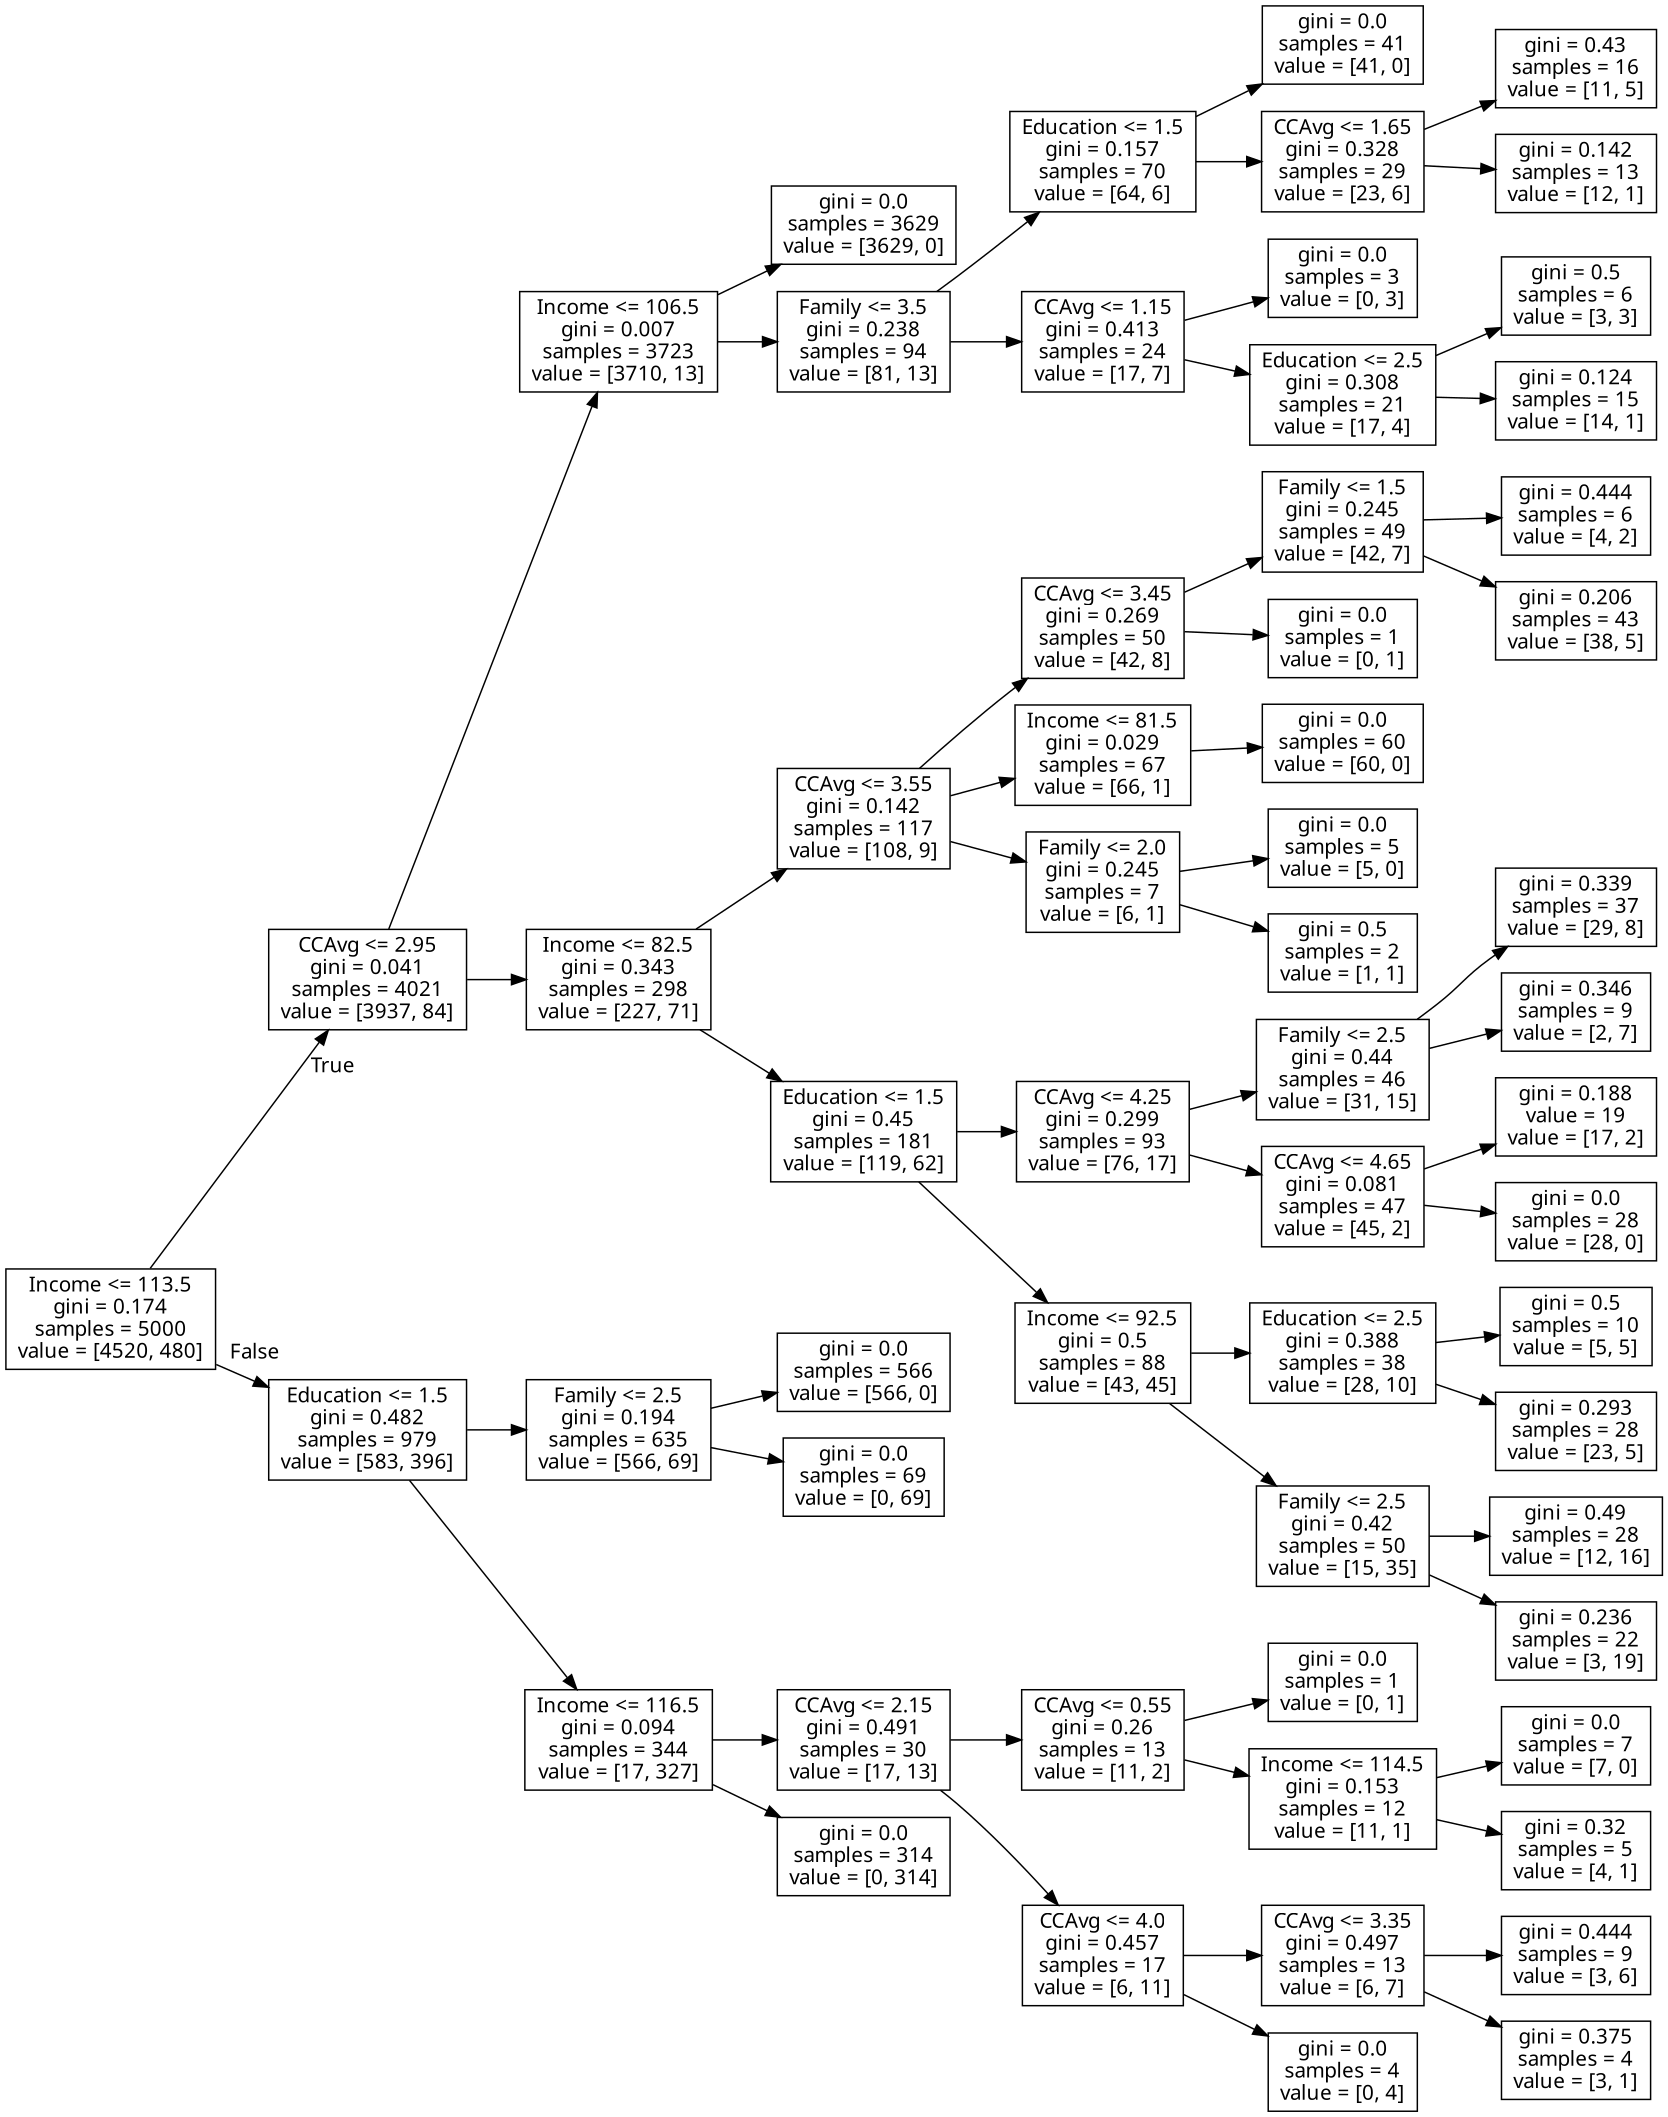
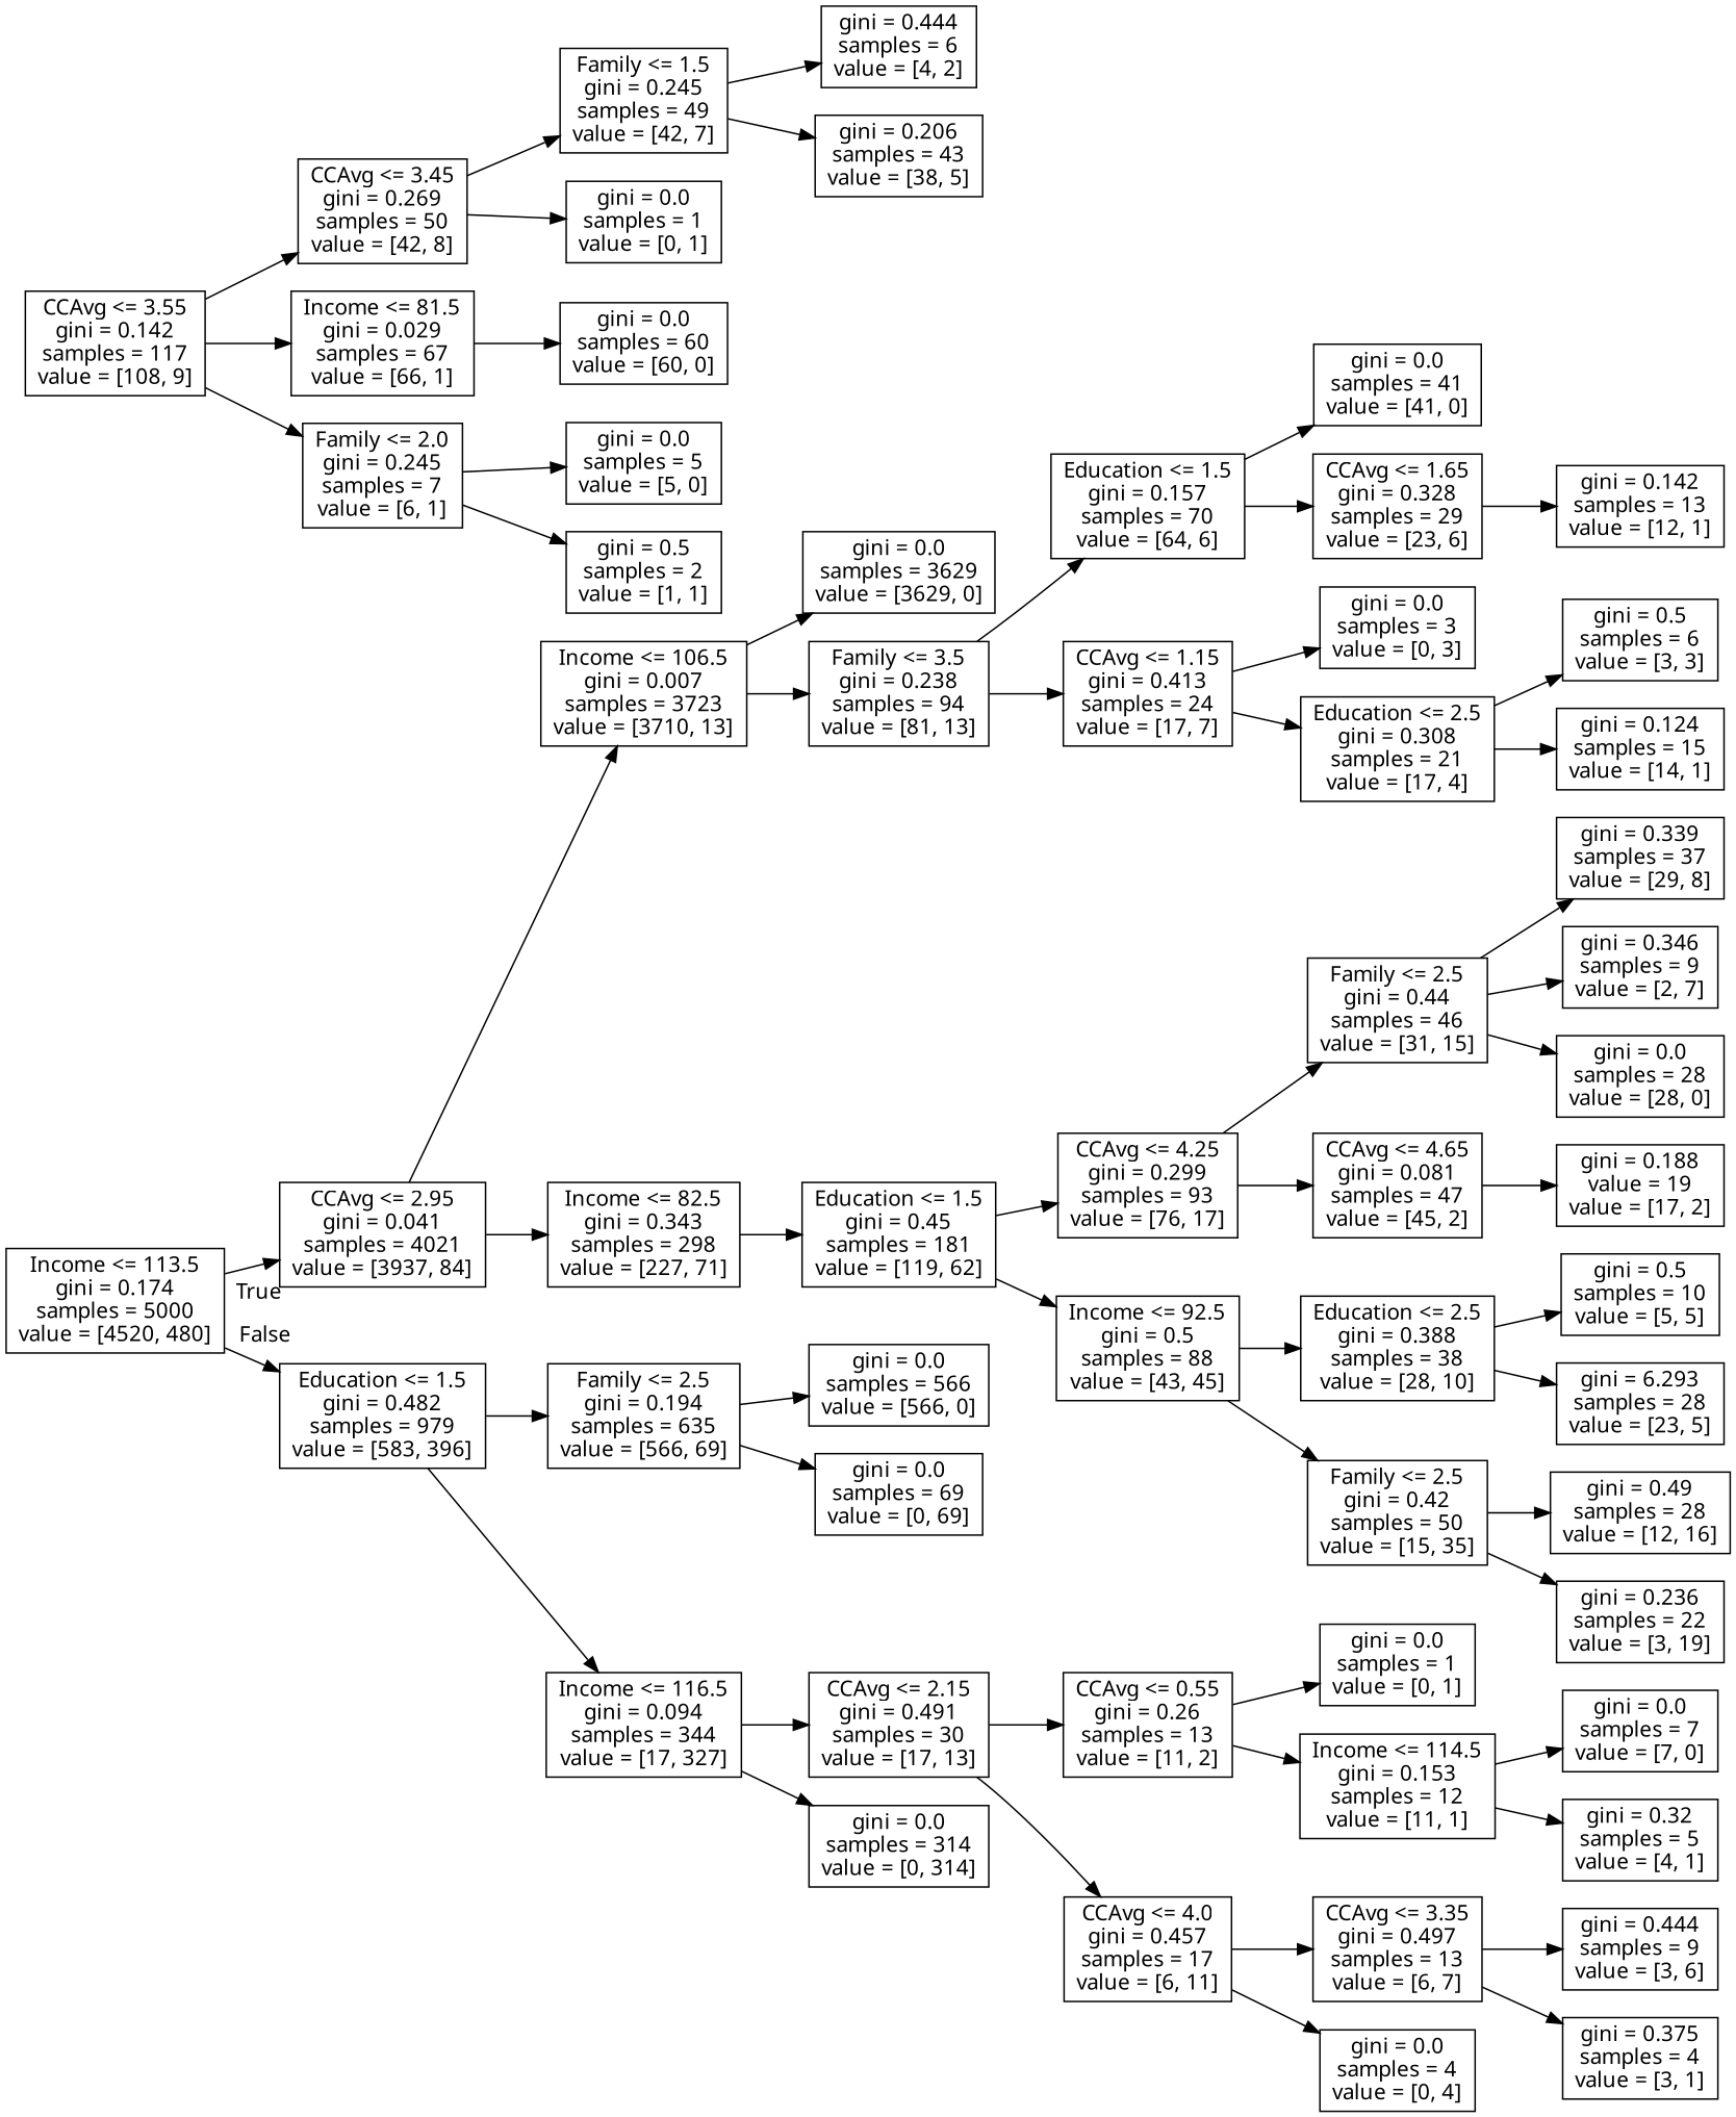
  digraph {
    fontname="Noto Sans"
    rankdir=LR
    node [fontname="Noto Sans" shape=box]
    edge [fontname="Noto Sans"]
    n1 [label="Income <= 113.5\ngini = 0.174\nsamples = 5000\nvalue = [4520, 480]"]
    n2 [label="CCAvg <= 2.95\ngini = 0.041\nsamples = 4021\nvalue = [3937, 84]"]
    n3 [label="Education <= 1.5\ngini = 0.482\nsamples = 979\nvalue = [583, 396]"]
    n4 [label="Income <= 106.5\ngini = 0.007\nsamples = 3723\nvalue = [3710, 13]"]
    n5 [label="Income <= 82.5\ngini = 0.343\nsamples = 298\nvalue = [227, 71]"]
    n6 [label="Family <= 2.5\ngini = 0.194\nsamples = 635\nvalue = [566, 69]"]
    n7 [label="Income <= 116.5\ngini = 0.094\nsamples = 344\nvalue = [17, 327]"]
    n8 [label="gini = 0.0\nsamples = 3629\nvalue = [3629, 0]"]
    n9 [label="Family <= 3.5\ngini = 0.238\nsamples = 94\nvalue = [81, 13]"]
    n10 [label="CCAvg <= 3.55\ngini = 0.142\nsamples = 117\nvalue = [108, 9]"]
    n11 [label="Education <= 1.5\ngini = 0.45\nsamples = 181\nvalue = [119, 62]"]
    n12 [label="Education <= 1.5\ngini = 0.157\nsamples = 70\nvalue = [64, 6]"]
    n13 [label="CCAvg <= 1.15\ngini = 0.413\nsamples = 24\nvalue = [17, 7]"]
    n14 [label="gini = 0.0\nsamples = 41\nvalue = [41, 0]"]
    n15 [label="CCAvg <= 1.65\ngini = 0.328\nsamples = 29\nvalue = [23, 6]"]
    n16 [label="gini = 0.0\nsamples = 3\nvalue = [0, 3]"]
    n17 [label="Education <= 2.5\ngini = 0.308\nsamples = 21\nvalue = [17, 4]"]
-   n18 [label="gini = 0.43\nsamples = 16\nvalue = [11, 5]"]
    n19 [label="gini = 0.142\nsamples = 13\nvalue = [12, 1]"]
    n20 [label="gini = 0.5\nsamples = 6\nvalue = [3, 3]"]
    n21 [label="gini = 0.124\nsamples = 15\nvalue = [14, 1]"]
    n22 [label="CCAvg <= 3.45\ngini = 0.269\nsamples = 50\nvalue = [42, 8]"]
    n23 [label="Income <= 81.5\ngini = 0.029\nsamples = 67\nvalue = [66, 1]"]
    n24 [label="Family <= 2.0\ngini = 0.245\nsamples = 7\nvalue = [6, 1]"]
    n25 [label="CCAvg <= 4.25\ngini = 0.299\nsamples = 93\nvalue = [76, 17]"]
    n26 [label="Income <= 92.5\ngini = 0.5\nsamples = 88\nvalue = [43, 45]"]
    n27 [label="Family <= 1.5\ngini = 0.245\nsamples = 49\nvalue = [42, 7]"]
    n28 [label="gini = 0.0\nsamples = 1\nvalue = [0, 1]"]
    n29 [label="gini = 0.0\nsamples = 60\nvalue = [60, 0]"]
    n30 [label="gini = 0.444\nsamples = 6\nvalue = [4, 2]"]
    n31 [label="gini = 0.206\nsamples = 43\nvalue = [38, 5]"]
    n32 [label="gini = 0.0\nsamples = 5\nvalue = [5, 0]"]
    n33 [label="gini = 0.5\nsamples = 2\nvalue = [1, 1]"]
    n34 [label="Family <= 2.5\ngini = 0.44\nsamples = 46\nvalue = [31, 15]"]
    n35 [label="CCAvg <= 4.65\ngini = 0.081\nsamples = 47\nvalue = [45, 2]"]
    n36 [label="Education <= 2.5\ngini = 0.388\nsamples = 38\nvalue = [28, 10]"]
    n37 [label="Family <= 2.5\ngini = 0.42\nsamples = 50\nvalue = [15, 35]"]
    n38 [label="gini = 0.339\nsamples = 37\nvalue = [29, 8]"]
    n39 [label="gini = 0.346\nsamples = 9\nvalue = [2, 7]"]
    n40 [label="gini = 0.188\nvalue = 19\nvalue = [17, 2]"]
    n41 [label="gini = 0.0\nsamples = 28\nvalue = [28, 0]"]
    n42 [label="gini = 0.5\nsamples = 10\nvalue = [5, 5]"]
-   n43 [label="gini = 0.293\nsamples = 28\nvalue = [23, 5]"]
+   n43 [label="gini = 6.293\nsamples = 28\nvalue = [23, 5]"]
    n44 [label="gini = 0.49\nsamples = 28\nvalue = [12, 16]"]
    n45 [label="gini = 0.236\nsamples = 22\nvalue = [3, 19]"]
    n46 [label="gini = 0.0\nsamples = 566\nvalue = [566, 0]"]
    n47 [label="gini = 0.0\nsamples = 69\nvalue = [0, 69]"]
    n48 [label="CCAvg <= 2.15\ngini = 0.491\nsamples = 30\nvalue = [17, 13]"]
    n49 [label="gini = 0.0\nsamples = 314\nvalue = [0, 314]"]
    n50 [label="CCAvg <= 0.55\ngini = 0.26\nsamples = 13\nvalue = [11, 2]"]
    n51 [label="CCAvg <= 4.0\ngini = 0.457\nsamples = 17\nvalue = [6, 11]"]
    n52 [label="gini = 0.0\nsamples = 1\nvalue = [0, 1]"]
    n53 [label="Income <= 114.5\ngini = 0.153\nsamples = 12\nvalue = [11, 1]"]
    n54 [label="CCAvg <= 3.35\ngini = 0.497\nsamples = 13\nvalue = [6, 7]"]
    n55 [label="gini = 0.0\nsamples = 4\nvalue = [0, 4]"]
    n56 [label="gini = 0.0\nsamples = 7\nvalue = [7, 0]"]
    n57 [label="gini = 0.32\nsamples = 5\nvalue = [4, 1]"]
    n58 [label="gini = 0.444\nsamples = 9\nvalue = [3, 6]"]
    n59 [label="gini = 0.375\nsamples = 4\nvalue = [3, 1]"]
    n1 -> n2 [headlabel=True labelangle=45 labeldistance=2.5]
    n1 -> n3 [headlabel=False labelangle=-45 labeldistance=2.5]
    n2 -> n4
    n2 -> n5
    n3 -> n6
    n3 -> n7
    n4 -> n8
    n4 -> n9
-   n5 -> n10
    n5 -> n11
    n6 -> n46
    n6 -> n47
    n7 -> n48
    n7 -> n49
    n9 -> n12
    n9 -> n13
    n10 -> n22
    n10 -> n23
    n10 -> n24
    n11 -> n25
    n11 -> n26
    n12 -> n14
    n12 -> n15
    n13 -> n16
    n13 -> n17
-   n15 -> n18
    n15 -> n19
    n17 -> n20
    n17 -> n21
    n22 -> n27
    n22 -> n28
    n23 -> n29
    n24 -> n32
    n24 -> n33
    n25 -> n34
    n25 -> n35
    n26 -> n36
    n26 -> n37
    n27 -> n30
    n27 -> n31
    n34 -> n38
    n34 -> n39
    n35 -> n40
-   n35 -> n41
+   n34 -> n41
    n36 -> n42
    n36 -> n43
    n37 -> n44
    n37 -> n45
    n48 -> n50
    n48 -> n51
    n50 -> n52
    n50 -> n53
    n51 -> n54
    n51 -> n55
    n53 -> n56
    n53 -> n57
    n54 -> n58
    n54 -> n59
  }
